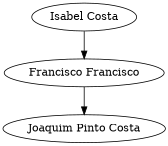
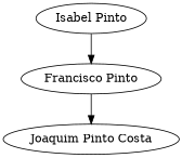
  digraph {
    n1 [label="Joaquim Pinto Costa"]
-   n2 [label="Francisco Francisco"]
-   n3 [label="Isabel Costa"]
+   n2 [label="Francisco Pinto"]
+   n3 [label="Isabel Pinto"]
    n2 -> n1
    n3 -> n2
  }
